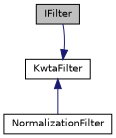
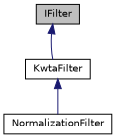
  digraph {
    node [color=black fillcolor=white fontname=Helvetica fontsize=10 shape=record style=filled]
    edge [color=midnightblue dir=back fontname=Helvetica fontsize=10 labelfontname=Helvetica labelfontsize=10 style=solid]
    n1 [fillcolor=grey75 fontcolor=black height=0.2 label=IFilter width=0.4]
    n2 [height=0.2 label=KwtaFilter width=0.4]
    n3 [height=0.2 label=NormalizationFilter width=0.4]
-   n2 -> n1
+   n1 -> n2
    n2 -> n3
  }
